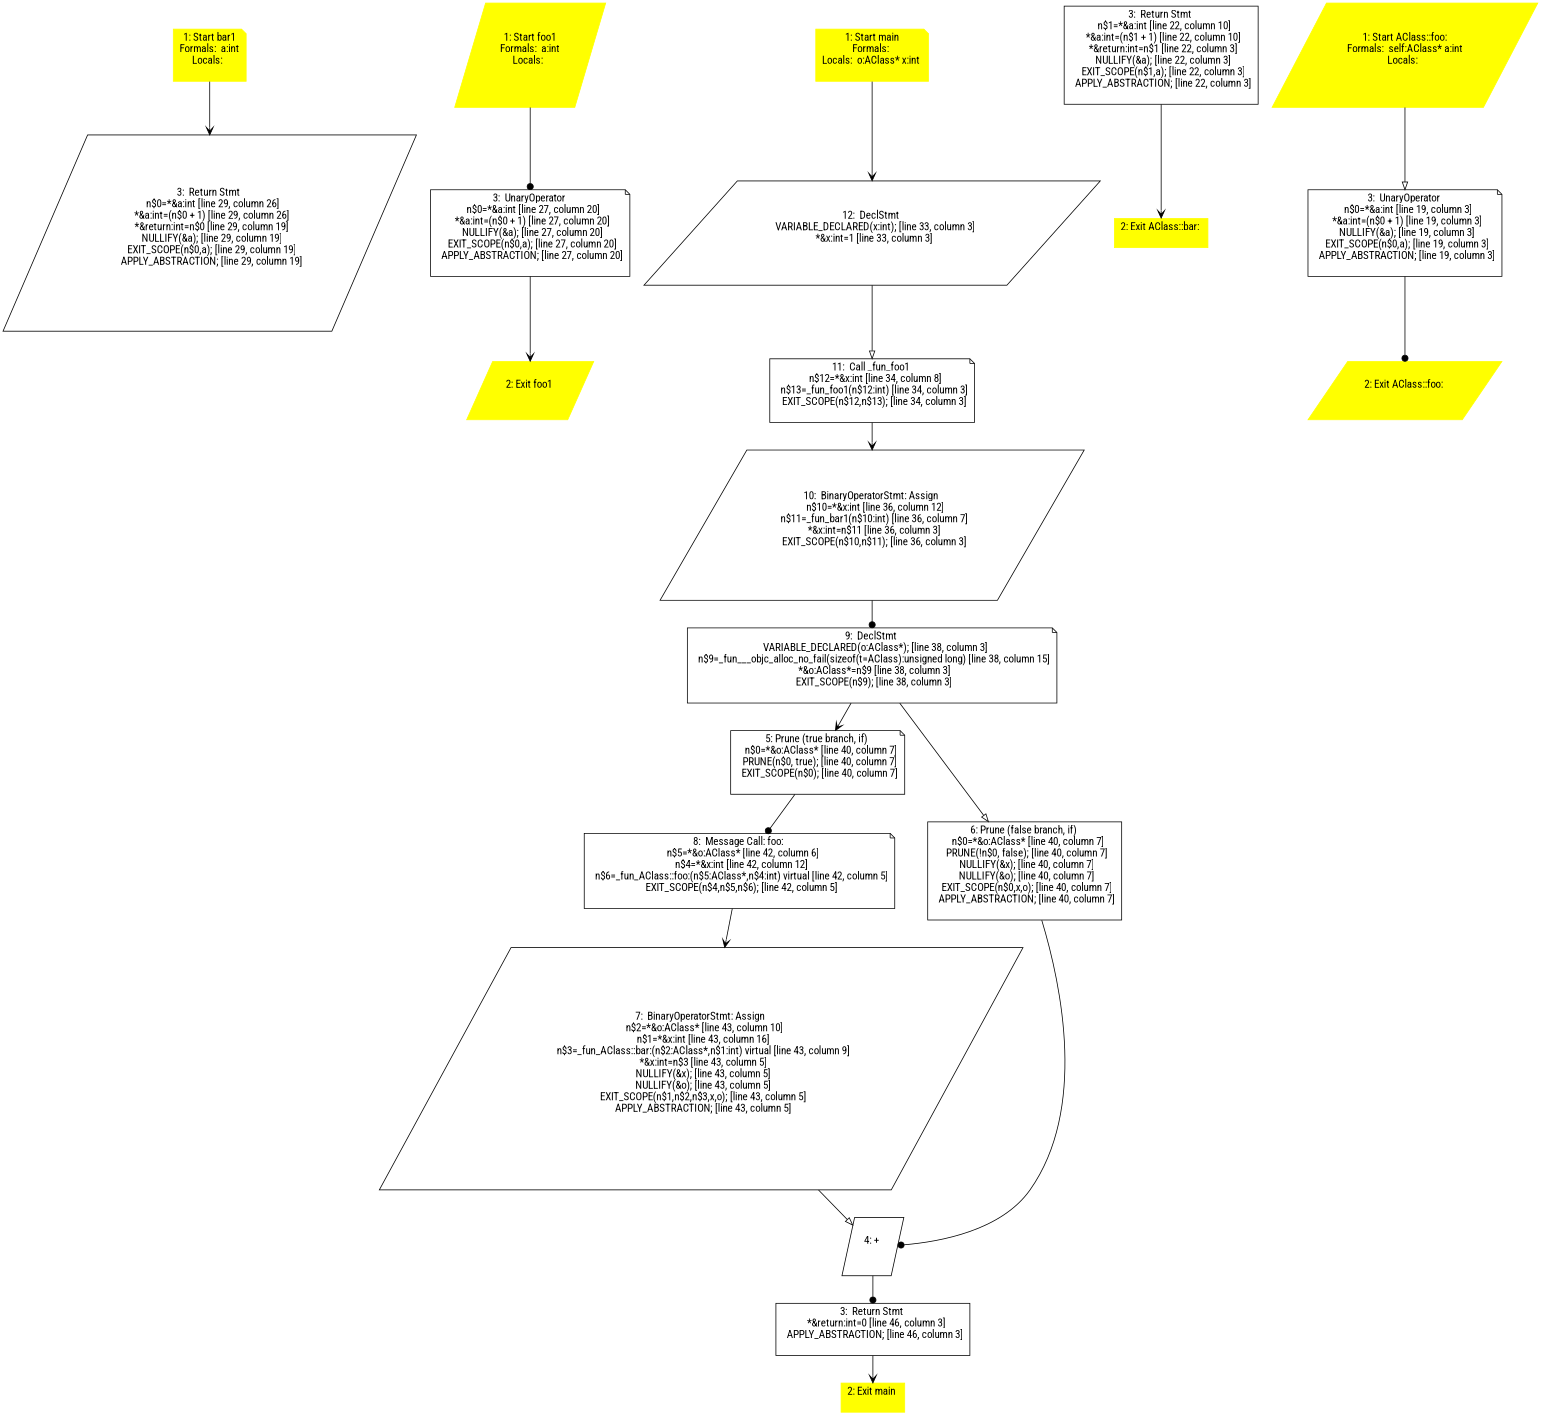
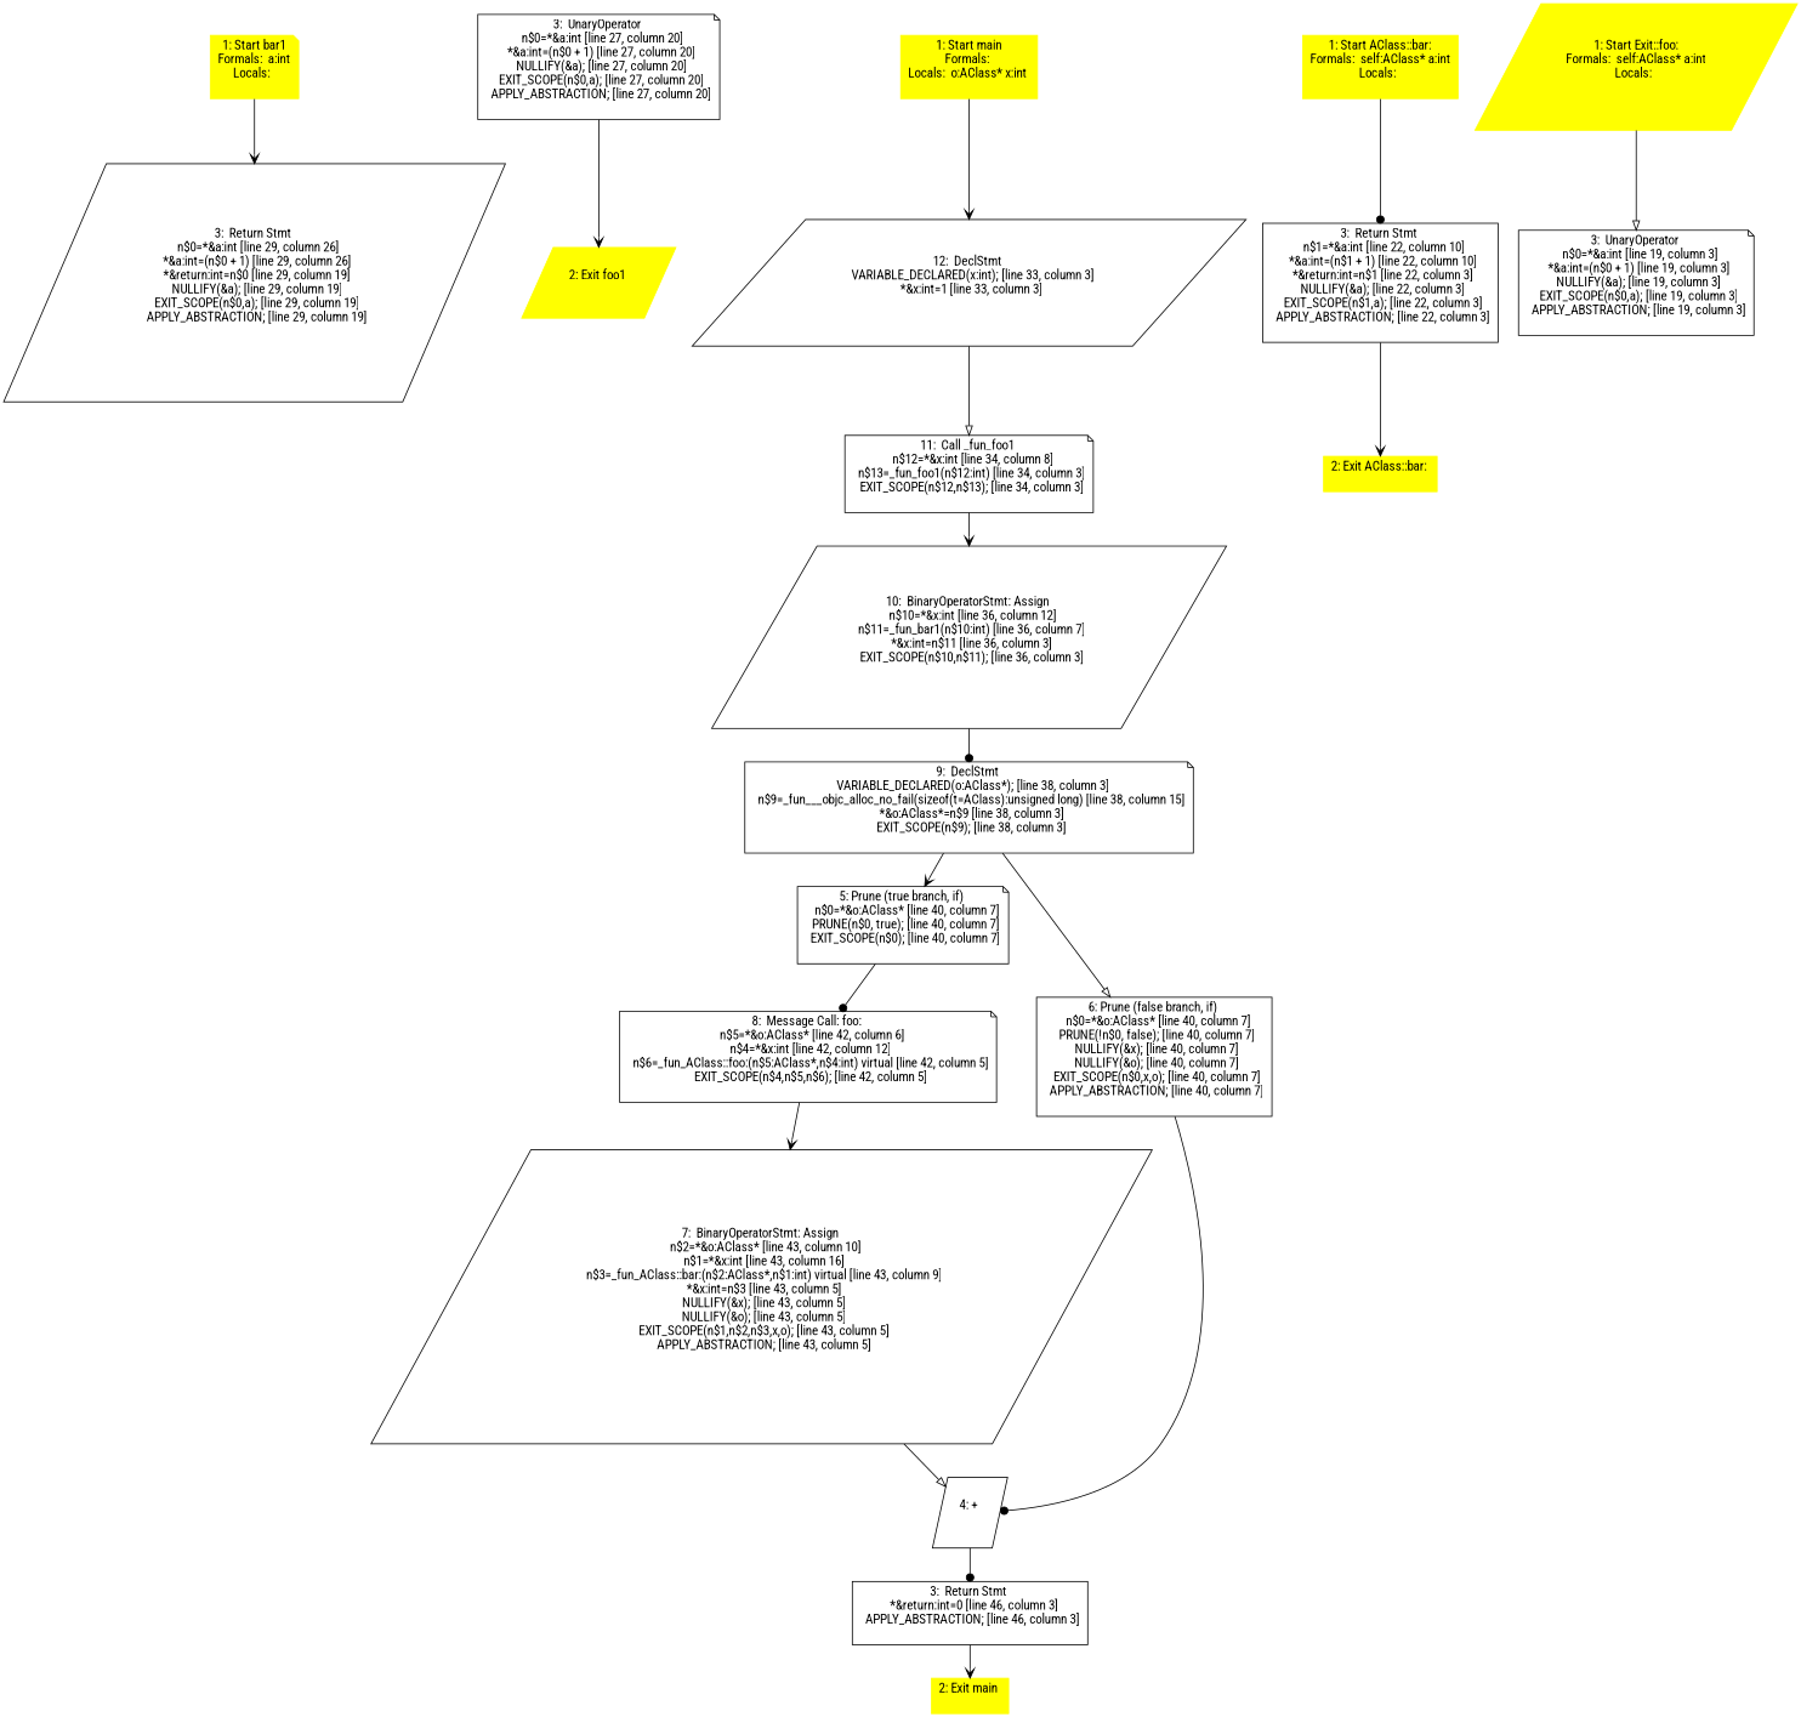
  digraph {
    fontname="Roboto Condensed"
    node [fontname="Roboto Condensed" shape=parallelogram]
    edge [arrowhead=vee fontname="Roboto Condensed"]
    n1 [color=yellow label="1: Start bar1\nFormals:  a:int\nLocals:  \n  " shape=note style=filled]
    n2 [label="3:  Return Stmt \n   n$0=*&a:int [line 29, column 26]\n  *&a:int=(n$0 + 1) [line 29, column 26]\n  *&return:int=n$0 [line 29, column 19]\n  NULLIFY(&a); [line 29, column 19]\n  EXIT_SCOPE(n$0,a); [line 29, column 19]\n  APPLY_ABSTRACTION; [line 29, column 19]\n "]
-   n3 [color=yellow label="1: Start foo1\nFormals:  a:int\nLocals:  \n  " style=filled]
    n4 [label="3:  UnaryOperator \n   n$0=*&a:int [line 27, column 20]\n  *&a:int=(n$0 + 1) [line 27, column 20]\n  NULLIFY(&a); [line 27, column 20]\n  EXIT_SCOPE(n$0,a); [line 27, column 20]\n  APPLY_ABSTRACTION; [line 27, column 20]\n " shape=note]
    n5 [color=yellow label="2: Exit foo1 \n  " style=filled]
-   n6 [color=yellow label="1: Start main\nFormals: \nLocals:  o:AClass* x:int \n  " shape=note style=filled]
+   n6 [color=yellow label="1: Start main\nFormals: \nLocals:  o:AClass* x:int \n  " shape=box style=filled]
    n7 [label="12:  DeclStmt \n   VARIABLE_DECLARED(x:int); [line 33, column 3]\n  *&x:int=1 [line 33, column 3]\n "]
    n8 [label="11:  Call _fun_foo1 \n   n$12=*&x:int [line 34, column 8]\n  n$13=_fun_foo1(n$12:int) [line 34, column 3]\n  EXIT_SCOPE(n$12,n$13); [line 34, column 3]\n " shape=note]
    n9 [label="10:  BinaryOperatorStmt: Assign \n   n$10=*&x:int [line 36, column 12]\n  n$11=_fun_bar1(n$10:int) [line 36, column 7]\n  *&x:int=n$11 [line 36, column 3]\n  EXIT_SCOPE(n$10,n$11); [line 36, column 3]\n "]
    n10 [color=yellow label="2: Exit main \n  " shape=box style=filled]
    n11 [label="3:  Return Stmt \n   *&return:int=0 [line 46, column 3]\n  APPLY_ABSTRACTION; [line 46, column 3]\n " shape=box]
    n12 [label="4: + \n  "]
    n13 [label="5: Prune (true branch, if) \n   n$0=*&o:AClass* [line 40, column 7]\n  PRUNE(n$0, true); [line 40, column 7]\n  EXIT_SCOPE(n$0); [line 40, column 7]\n " shape=note]
    n14 [label="8:  Message Call: foo: \n   n$5=*&o:AClass* [line 42, column 6]\n  n$4=*&x:int [line 42, column 12]\n  n$6=_fun_AClass::foo:(n$5:AClass*,n$4:int) virtual [line 42, column 5]\n  EXIT_SCOPE(n$4,n$5,n$6); [line 42, column 5]\n " shape=note]
    n15 [label="7:  BinaryOperatorStmt: Assign \n   n$2=*&o:AClass* [line 43, column 10]\n  n$1=*&x:int [line 43, column 16]\n  n$3=_fun_AClass::bar:(n$2:AClass*,n$1:int) virtual [line 43, column 9]\n  *&x:int=n$3 [line 43, column 5]\n  NULLIFY(&x); [line 43, column 5]\n  NULLIFY(&o); [line 43, column 5]\n  EXIT_SCOPE(n$1,n$2,n$3,x,o); [line 43, column 5]\n  APPLY_ABSTRACTION; [line 43, column 5]\n "]
    n16 [label="6: Prune (false branch, if) \n   n$0=*&o:AClass* [line 40, column 7]\n  PRUNE(!n$0, false); [line 40, column 7]\n  NULLIFY(&x); [line 40, column 7]\n  NULLIFY(&o); [line 40, column 7]\n  EXIT_SCOPE(n$0,x,o); [line 40, column 7]\n  APPLY_ABSTRACTION; [line 40, column 7]\n " shape=box]
    n17 [label="9:  DeclStmt \n   VARIABLE_DECLARED(o:AClass*); [line 38, column 3]\n  n$9=_fun___objc_alloc_no_fail(sizeof(t=AClass):unsigned long) [line 38, column 15]\n  *&o:AClass*=n$9 [line 38, column 3]\n  EXIT_SCOPE(n$9); [line 38, column 3]\n " shape=note]
+   n18 [color=yellow label="1: Start AClass::bar:\nFormals:  self:AClass* a:int\nLocals:  \n  " shape=box style=filled]
    n19 [label="3:  Return Stmt \n   n$1=*&a:int [line 22, column 10]\n  *&a:int=(n$1 + 1) [line 22, column 10]\n  *&return:int=n$1 [line 22, column 3]\n  NULLIFY(&a); [line 22, column 3]\n  EXIT_SCOPE(n$1,a); [line 22, column 3]\n  APPLY_ABSTRACTION; [line 22, column 3]\n " shape=box]
    n20 [color=yellow label="2: Exit AClass::bar: \n  " shape=box style=filled]
-   n21 [color=yellow label="1: Start AClass::foo:\nFormals:  self:AClass* a:int\nLocals:  \n  " style=filled]
+   n21 [color=yellow label="1: Start Exit::foo:\nFormals:  self:AClass* a:int\nLocals:  \n  " style=filled]
    n22 [label="3:  UnaryOperator \n   n$0=*&a:int [line 19, column 3]\n  *&a:int=(n$0 + 1) [line 19, column 3]\n  NULLIFY(&a); [line 19, column 3]\n  EXIT_SCOPE(n$0,a); [line 19, column 3]\n  APPLY_ABSTRACTION; [line 19, column 3]\n " shape=note]
-   n23 [color=yellow label="2: Exit AClass::foo: \n  " style=filled]
    n1 -> n2
-   n3 -> n4 [arrowhead=dot]
    n4 -> n5
    n6 -> n7
    n7 -> n8 [arrowhead=onormal]
    n8 -> n9
    n9 -> n17 [arrowhead=dot]
    n11 -> n10
    n12 -> n11 [arrowhead=dot]
    n13 -> n14 [arrowhead=dot]
    n14 -> n15
    n15 -> n12 [arrowhead=onormal]
    n16 -> n12 [arrowhead=dot]
    n17 -> n13
    n17 -> n16 [arrowhead=onormal]
+   n18 -> n19 [arrowhead=dot]
    n19 -> n20
    n21 -> n22 [arrowhead=onormal]
-   n22 -> n23 [arrowhead=dot]
  }
